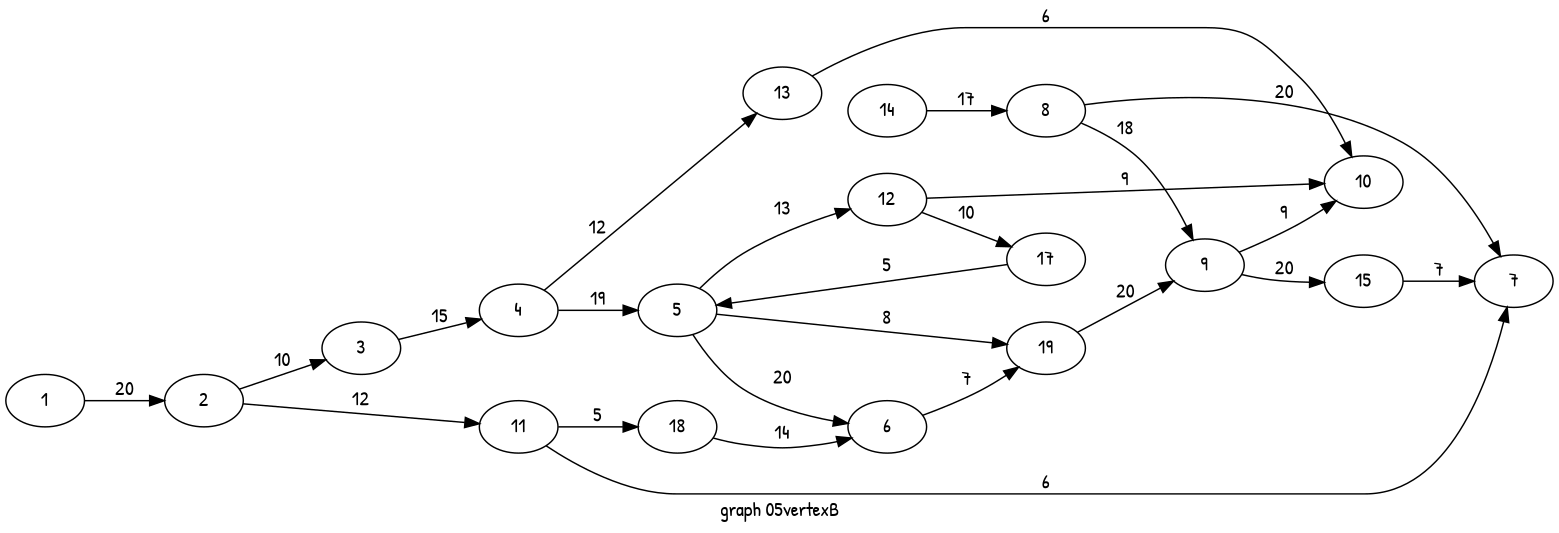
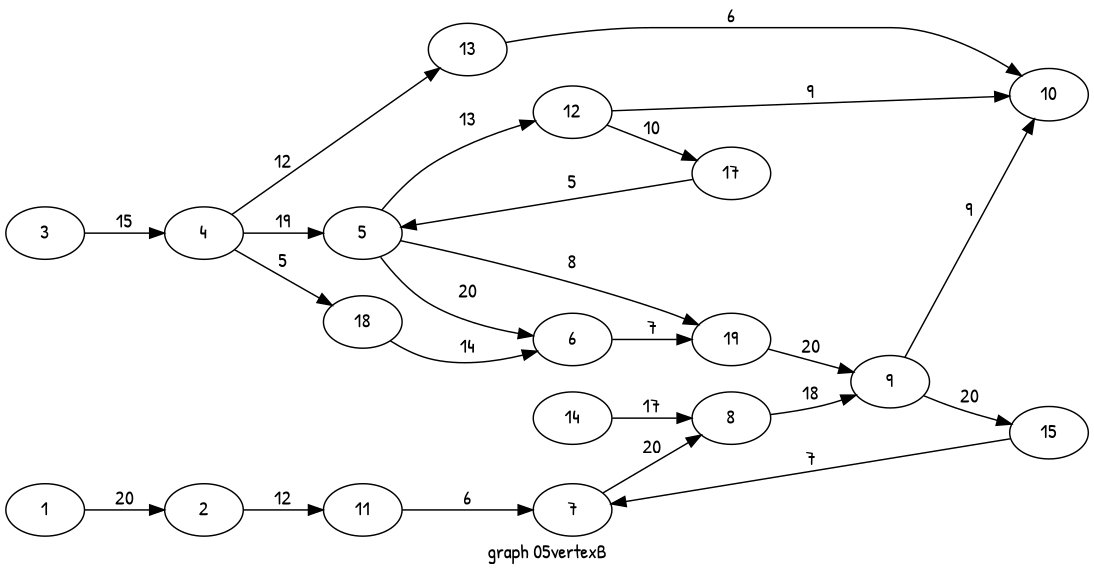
  digraph {
    fontname="Patrick Hand"
    label="graph 05vertexB"
    rankdir=LR
    node [fontname="Patrick Hand"]
    edge [fontname="Patrick Hand"]
    1
    2
    3
    11
    4
    7
    18
    5
    13
    6
    12
    19
    10
    17
    9
    8
    15
    14
    1 -> 2 [label=" 20 "]
-   2 -> 3 [label=" 10 "]
    2 -> 11 [label=" 12 "]
    3 -> 4 [label=" 15 "]
    11 -> 7 [label=" 6 "]
-   11 -> 18 [label=" 5 "]
+   4 -> 18 [label=" 5 "]
    4 -> 5 [label=" 19 "]
    4 -> 13 [label=" 12 "]
-   8 -> 7 [label=" 20 "]
+   7 -> 8 [label=" 20 "]
    18 -> 6 [label=" 14 "]
    5 -> 6 [label=" 20 "]
    5 -> 12 [label=" 13 "]
    5 -> 19 [label=" 8 "]
    13 -> 10 [label=" 6 "]
    6 -> 19 [label=" 7 "]
    12 -> 10 [label=" 9 "]
    12 -> 17 [label=" 10 "]
    19 -> 9 [label=" 20 "]
    17 -> 5 [label=" 5 "]
    9 -> 10 [label=" 9 "]
    9 -> 15 [label=" 20 "]
    8 -> 9 [label=" 18 "]
    15 -> 7 [label=" 7 "]
    14 -> 8 [label=" 17 "]
  }
